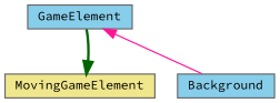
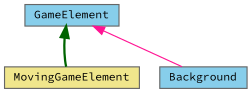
  digraph {
    fontname="Source Code Pro"
    node [color=gray40 fillcolor=skyblue fontname="Source Code Pro" fontsize=10 shape=box style=filled]
    edge [dir=back fontname="Source Code Pro" fontsize=10 labelfontname=Helvetica labelfontsize=10]
    n1 [fontcolor=black height=0.2 label=Background width=0.4]
    n2 [fillcolor=khaki height=0.2 label=MovingGameElement width=0.4]
    n3 [height=0.2 label=GameElement width=0.4]
    n3 -> n1 [color=deeppink style=solid]
-   n2 -> n3 [color=darkgreen style=bold]
+   n3 -> n2 [color=darkgreen style=bold]
  }
